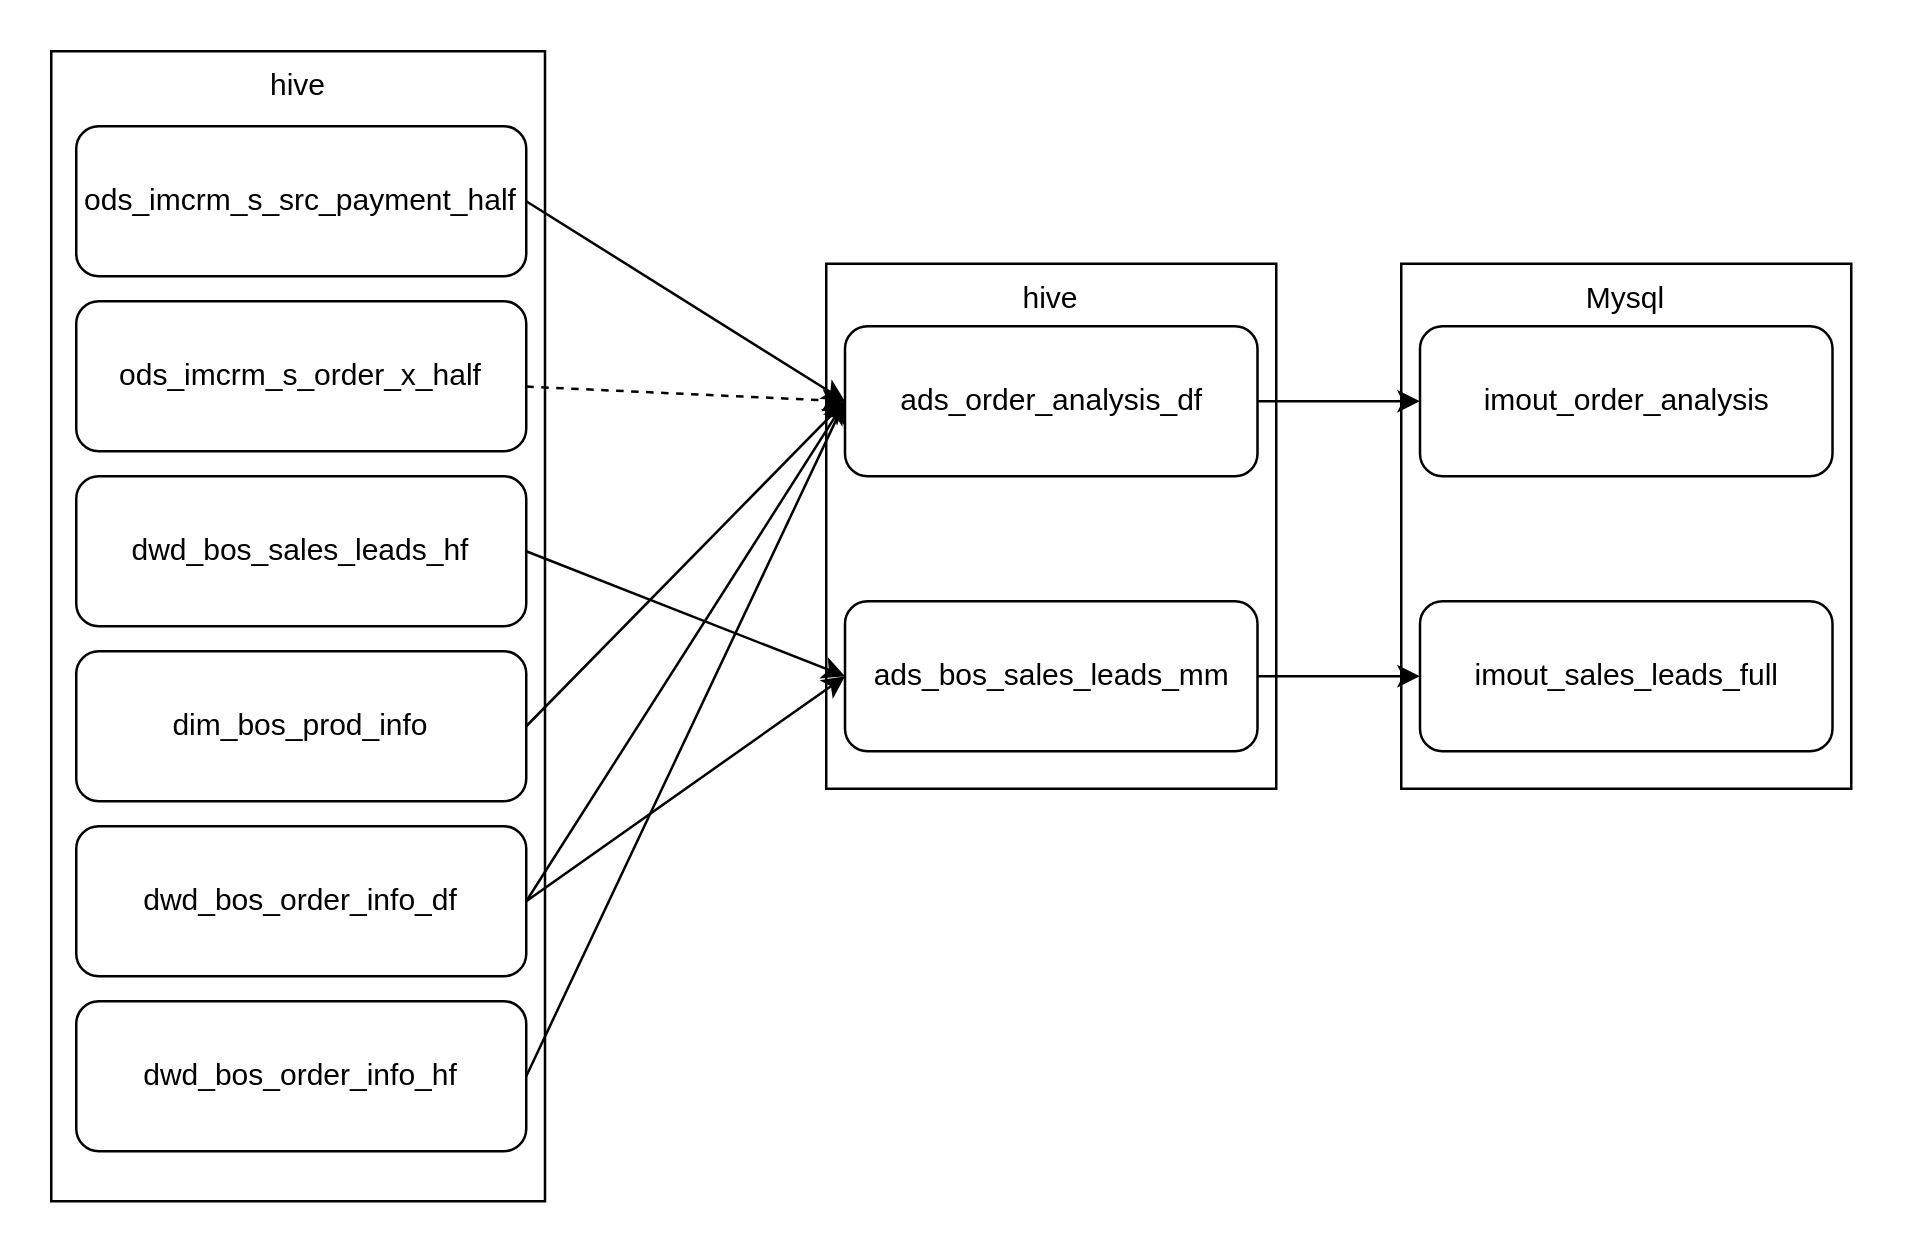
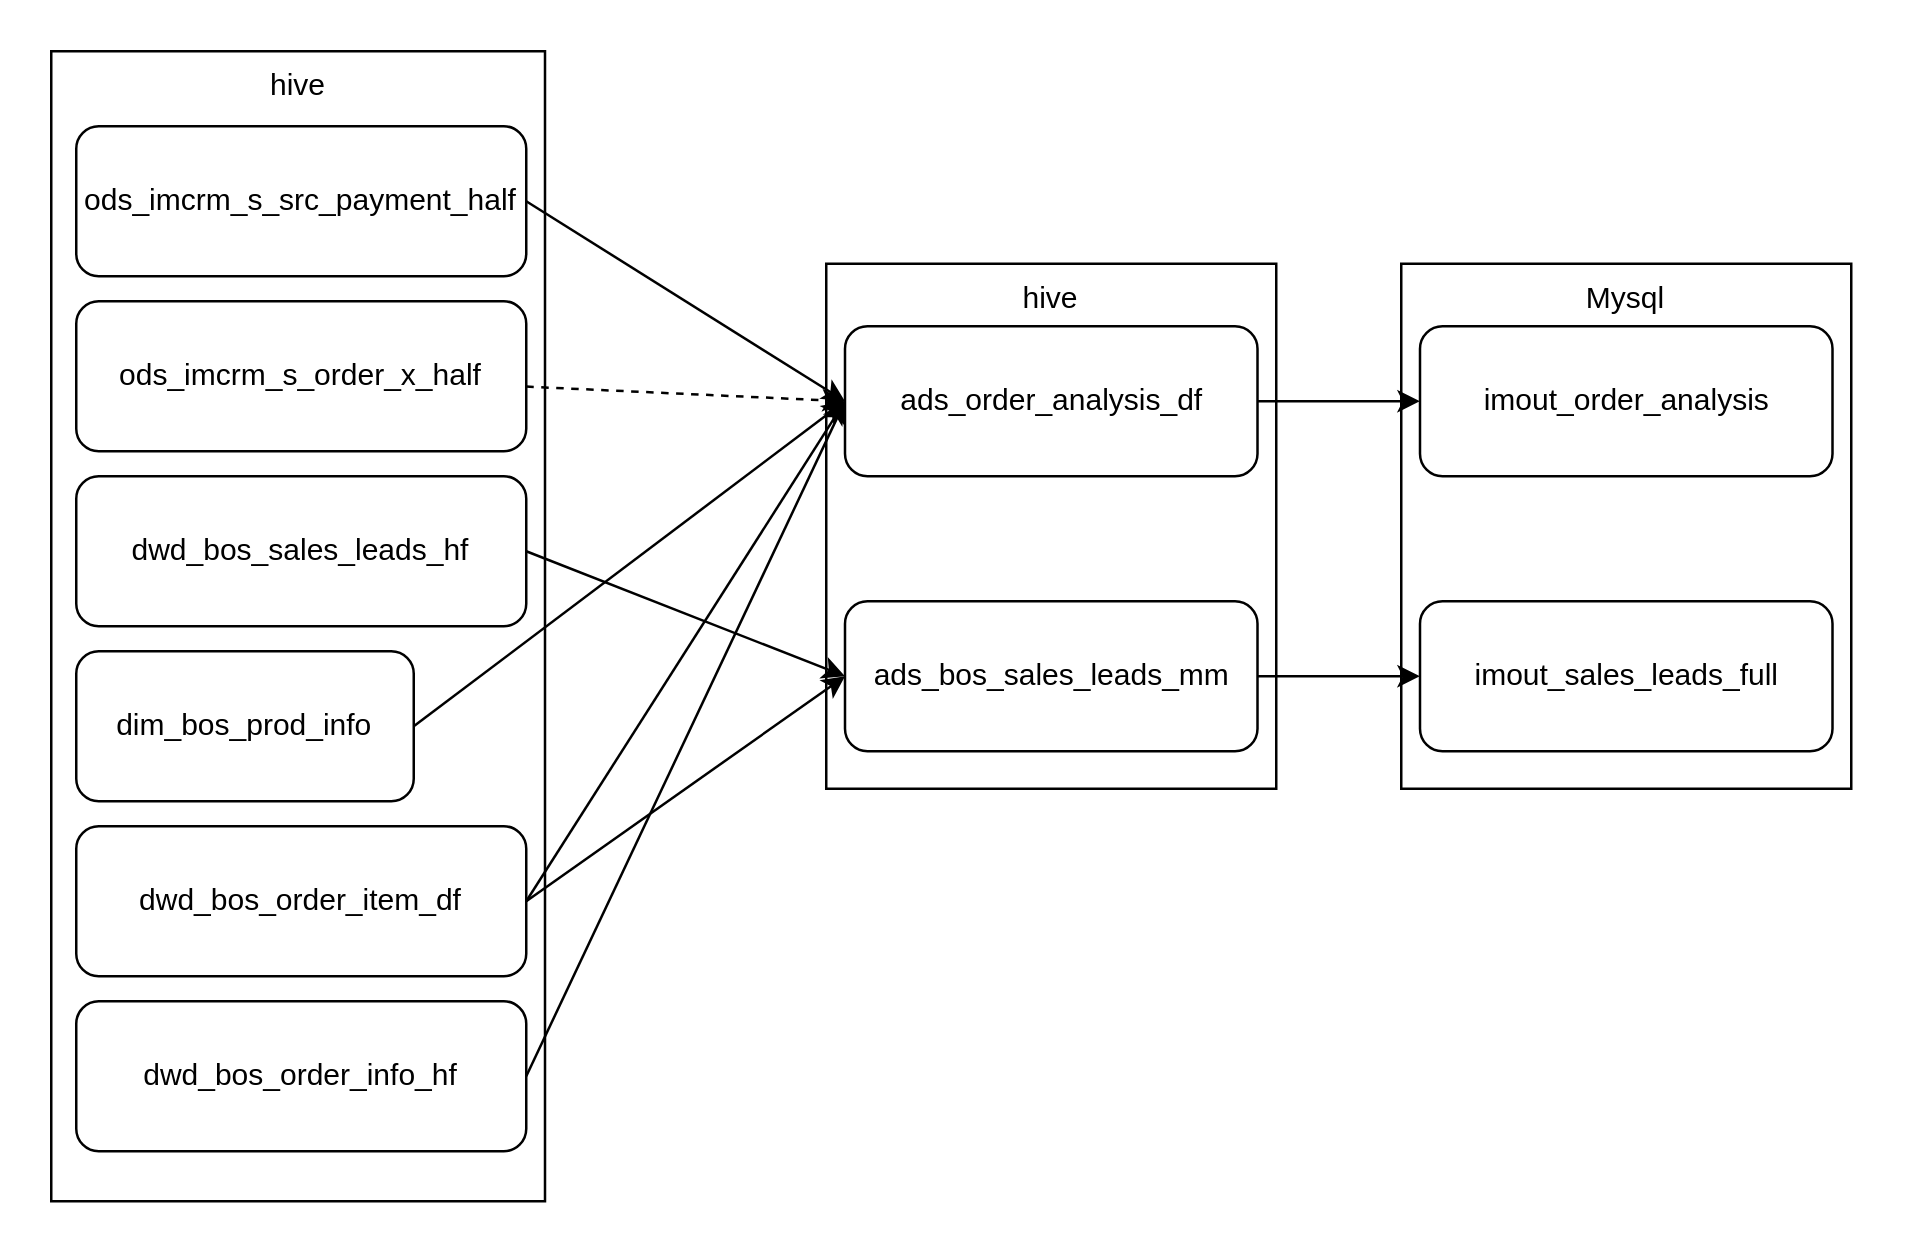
  <mxCell id="0" />
  <mxCell id="1" parent="0" />
  <mxCell id="2" value="Mysql" style="rounded=0;whiteSpace=wrap;html=1;verticalAlign=top;" parent="1" vertex="1"><mxGeometry x="560" y="105" width="180" height="210" as="geometry" /></mxCell>
  <mxCell id="3" value="hive" style="rounded=0;whiteSpace=wrap;html=1;verticalAlign=top;" parent="1" vertex="1"><mxGeometry x="330" y="105" width="180" height="210" as="geometry" /></mxCell>
  <mxCell id="4" value="hive" style="rounded=0;whiteSpace=wrap;html=1;verticalAlign=top;" parent="1" vertex="1"><mxGeometry x="20" y="20" width="197.5" height="460" as="geometry" /></mxCell>
  <mxCell id="5" style="rounded=0;orthogonalLoop=1;jettySize=auto;html=1;entryX=0;entryY=0.5;entryDx=0;entryDy=0;exitX=1;exitY=0.5;exitDx=0;exitDy=0;" parent="1" source="6" target="19" edge="1"><mxGeometry relative="1" as="geometry" /></mxCell>
  <mxCell id="6" value="&lt;span&gt;ods_imcrm_s_src_payment_half&lt;/span&gt;" style="rounded=1;whiteSpace=wrap;html=1;verticalAlign=middle;" parent="1" vertex="1"><mxGeometry x="30" y="50" width="180" height="60" as="geometry" /></mxCell>
  <mxCell id="7" style="rounded=0;orthogonalLoop=1;jettySize=auto;html=1;entryX=0;entryY=0.5;entryDx=0;entryDy=0;dashed=1;" parent="1" source="8" target="19" edge="1"><mxGeometry relative="1" as="geometry" /></mxCell>
  <mxCell id="8" value="ods_imcrm_s_order_x_half" style="rounded=1;whiteSpace=wrap;html=1;verticalAlign=middle;" parent="1" vertex="1"><mxGeometry x="30" y="120" width="180" height="60" as="geometry" /></mxCell>
  <mxCell id="9" style="rounded=0;orthogonalLoop=1;jettySize=auto;html=1;entryX=0;entryY=0.5;entryDx=0;entryDy=0;exitX=1;exitY=0.5;exitDx=0;exitDy=0;" parent="1" source="10" target="17" edge="1"><mxGeometry relative="1" as="geometry" /></mxCell>
  <mxCell id="10" value="dwd_bos_sales_leads_hf" style="rounded=1;whiteSpace=wrap;html=1;verticalAlign=middle;" parent="1" vertex="1"><mxGeometry x="30" y="190" width="180" height="60" as="geometry" /></mxCell>
  <mxCell id="11" style="rounded=0;orthogonalLoop=1;jettySize=auto;html=1;entryX=0;entryY=0.5;entryDx=0;entryDy=0;exitX=1;exitY=0.5;exitDx=0;exitDy=0;" parent="1" source="12" target="19" edge="1"><mxGeometry relative="1" as="geometry" /></mxCell>
- <mxCell id="12" value="dim_bos_prod_info" style="rounded=1;whiteSpace=wrap;html=1;verticalAlign=middle;" parent="1" vertex="1"><mxGeometry x="30" y="260" width="180" height="60" as="geometry" /></mxCell>
+ <mxCell id="12" value="dim_bos_prod_info" style="rounded=1;whiteSpace=wrap;html=1;verticalAlign=middle;" parent="1" vertex="1"><mxGeometry x="30" y="260" width="135" height="60" as="geometry" /></mxCell>
  <mxCell id="13" style="rounded=0;orthogonalLoop=1;jettySize=auto;html=1;entryX=0;entryY=0.5;entryDx=0;entryDy=0;exitX=1;exitY=0.5;exitDx=0;exitDy=0;" parent="1" source="15" target="17" edge="1"><mxGeometry relative="1" as="geometry" /></mxCell>
  <mxCell id="14" style="rounded=0;orthogonalLoop=1;jettySize=auto;html=1;entryX=0;entryY=0.5;entryDx=0;entryDy=0;exitX=1;exitY=0.5;exitDx=0;exitDy=0;" parent="1" source="15" target="19" edge="1"><mxGeometry relative="1" as="geometry" /></mxCell>
- <mxCell id="15" value="dwd_bos_order_info_df" style="rounded=1;whiteSpace=wrap;html=1;verticalAlign=middle;" parent="1" vertex="1"><mxGeometry x="30" y="330" width="180" height="60" as="geometry" /></mxCell>
+ <mxCell id="15" value="dwd_bos_order_item_df" style="rounded=1;whiteSpace=wrap;html=1;verticalAlign=middle;" parent="1" vertex="1"><mxGeometry x="30" y="330" width="180" height="60" as="geometry" /></mxCell>
  <mxCell id="16" style="edgeStyle=orthogonalEdgeStyle;rounded=0;orthogonalLoop=1;jettySize=auto;html=1;entryX=0;entryY=0.5;entryDx=0;entryDy=0;" parent="1" source="17" target="21" edge="1"><mxGeometry relative="1" as="geometry" /></mxCell>
  <mxCell id="17" value="ads_bos_sales_leads_mm" style="rounded=1;whiteSpace=wrap;html=1;verticalAlign=middle;" parent="1" vertex="1"><mxGeometry x="337.5" y="240" width="165" height="60" as="geometry" /></mxCell>
  <mxCell id="18" style="edgeStyle=orthogonalEdgeStyle;rounded=0;orthogonalLoop=1;jettySize=auto;html=1;entryX=0;entryY=0.5;entryDx=0;entryDy=0;" parent="1" source="19" target="20" edge="1"><mxGeometry relative="1" as="geometry" /></mxCell>
  <mxCell id="19" value="ads_order_analysis_df" style="rounded=1;whiteSpace=wrap;html=1;verticalAlign=middle;" parent="1" vertex="1"><mxGeometry x="337.5" y="130" width="165" height="60" as="geometry" /></mxCell>
  <mxCell id="20" value="imout_order_analysis" style="rounded=1;whiteSpace=wrap;html=1;verticalAlign=middle;" parent="1" vertex="1"><mxGeometry x="567.5" y="130" width="165" height="60" as="geometry" /></mxCell>
  <mxCell id="21" value="imout_sales_leads_full" style="rounded=1;whiteSpace=wrap;html=1;verticalAlign=middle;" parent="1" vertex="1"><mxGeometry x="567.5" y="240" width="165" height="60" as="geometry" /></mxCell>
  <mxCell id="22" style="rounded=0;orthogonalLoop=1;jettySize=auto;html=1;entryX=0;entryY=0.5;entryDx=0;entryDy=0;exitX=1;exitY=0.5;exitDx=0;exitDy=0;" edge="1" parent="1" source="23" target="19"><mxGeometry relative="1" as="geometry" /></mxCell>
  <mxCell id="23" value="dwd_bos_order_info_hf" style="rounded=1;whiteSpace=wrap;html=1;verticalAlign=middle;" vertex="1" parent="1"><mxGeometry x="30" y="400" width="180" height="60" as="geometry" /></mxCell>
